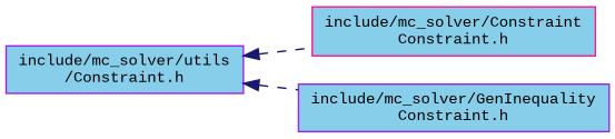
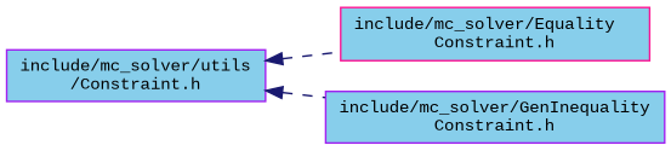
  digraph {
    fontname="Liberation Mono"
    rankdir=LR
    node [color=purple fillcolor=skyblue fontname="Liberation Mono" fontsize=10 shape=record style=filled]
    edge [color=midnightblue dir=back fontname="Liberation Mono" fontsize=10 labelfontname=Helvetica labelfontsize=10 style=dashed]
    n1 [fontcolor=black height=0.2 label="include/mc_solver/utils\l/Constraint.h" width=0.4]
-   n2 [color=deeppink height=0.2 label="include/mc_solver/Constraint\lConstraint.h" width=0.4]
+   n2 [color=deeppink height=0.2 label="include/mc_solver/Equality\lConstraint.h" width=0.4]
    n3 [height=0.2 label="include/mc_solver/GenInequality\lConstraint.h" width=0.4]
    n1 -> n2
    n1 -> n3
  }
